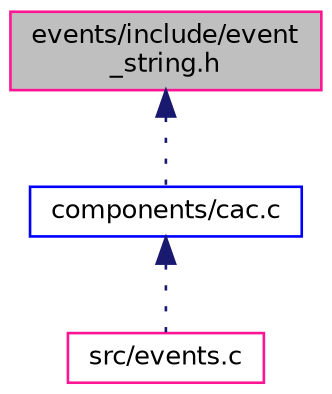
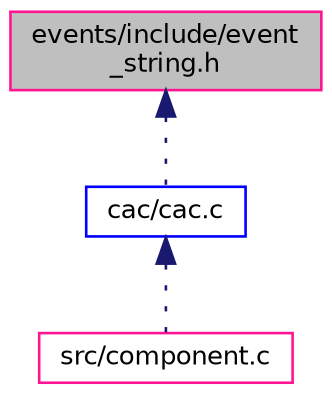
  digraph {
    node [color=deeppink fillcolor=white fontname=Helvetica fontsize=10 shape=record style=filled]
    edge [color=midnightblue dir=back fontname=Helvetica fontsize=10 labelfontname=Helvetica labelfontsize=10 style=dotted]
    n1 [fillcolor=grey75 fontcolor=black height=0.2 label="events/include/event\l_string.h" width=0.4]
-   n2 [color=blue height=0.2 label="components/cac.c" width=0.4]
-   n3 [height=0.2 label="src/events.c" width=0.4]
+   n2 [color=blue height=0.2 label="cac/cac.c" width=0.4]
+   n3 [height=0.2 label="src/component.c" width=0.4]
    n1 -> n2
    n2 -> n3
  }
